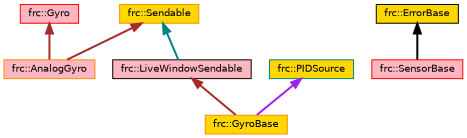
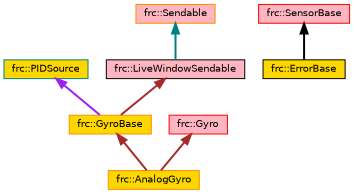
  digraph {
    fontname="DejaVu Sans"
    node [color=darkorange fillcolor=lightpink fontname="DejaVu Sans" fontsize=10 shape=record style=filled]
    edge [color=brown dir=back fontname="DejaVu Sans" fontsize=10 labelfontname=Helvetica labelfontsize=10 style=bold]
-   n1 [fontcolor=black height=0.2 label="frc::AnalogGyro" width=0.4]
+   n1 [fillcolor=gold fontcolor=black height=0.2 label="frc::AnalogGyro" width=0.4]
    n2 [fillcolor=gold height=0.2 label="frc::GyroBase" width=0.4]
    n3 [color=red height=0.2 label="frc::Gyro" width=0.4]
    n4 [color=red height=0.2 label="frc::SensorBase" width=0.4]
    n5 [color=black fillcolor=gold height=0.2 label="frc::ErrorBase" width=0.4]
    n6 [color=teal fillcolor=gold height=0.2 label="frc::PIDSource" width=0.4]
    n7 [color=black height=0.2 label="frc::LiveWindowSendable" width=0.4]
-   n8 [fillcolor=gold height=0.2 label="frc::Sendable" width=0.4]
-   n8 -> n1
+   n8 [height=0.2 label="frc::Sendable" width=0.4]
+   n2 -> n1
    n3 -> n1
-   n5 -> n4 [color=black]
+   n4 -> n5 [color=black]
    n6 -> n2 [color=purple]
    n7 -> n2
    n8 -> n7 [color=teal]
  }
